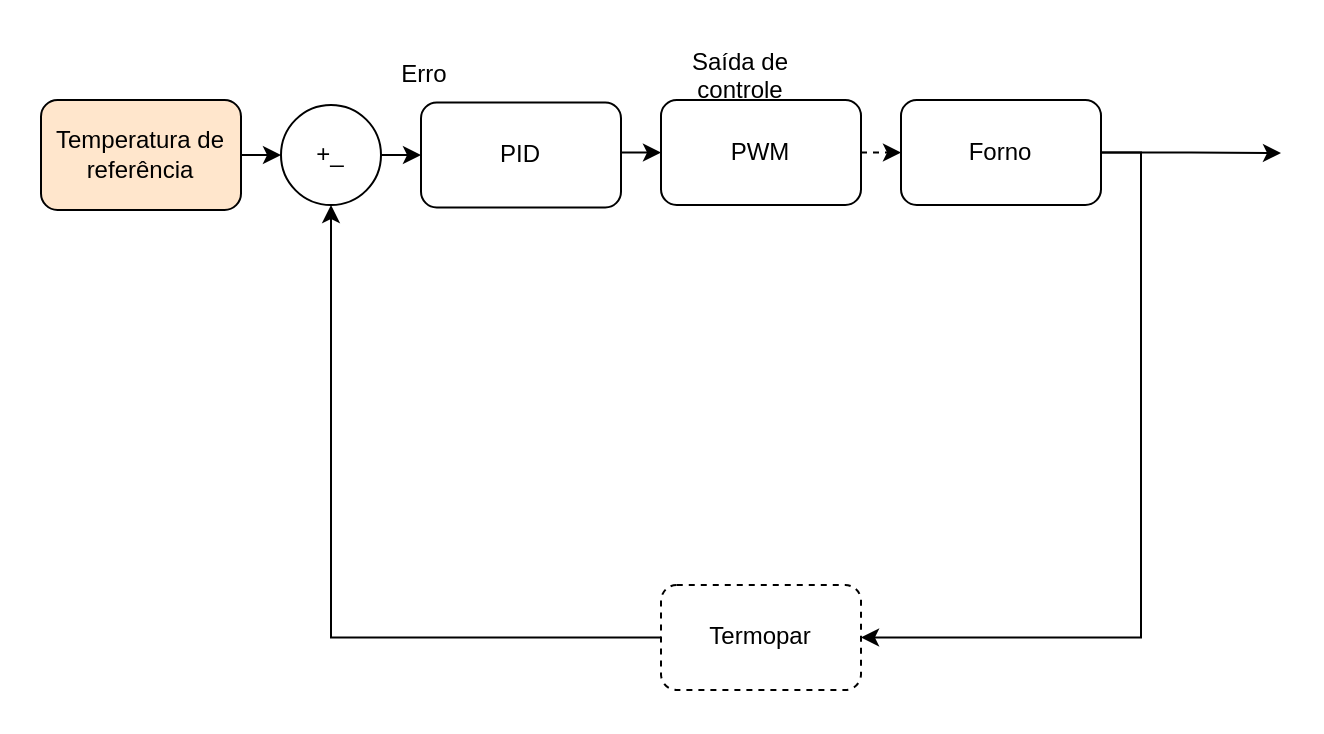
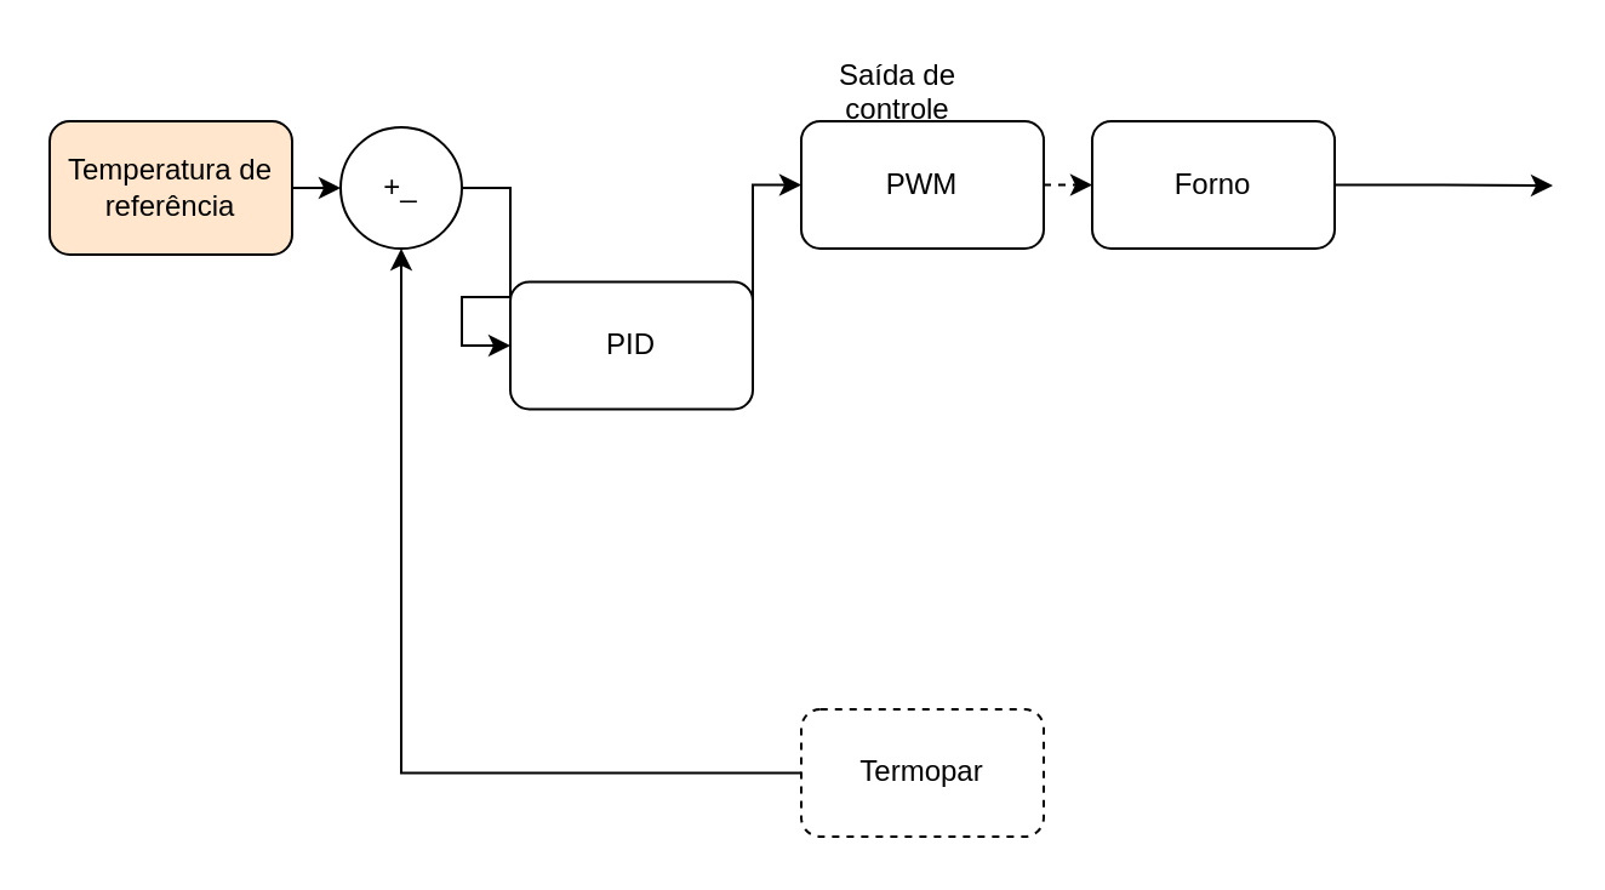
  <mxCell id="0" />
  <mxCell id="1" parent="0" />
  <mxCell id="2" style="edgeStyle=orthogonalEdgeStyle;rounded=0;orthogonalLoop=1;jettySize=auto;html=1;exitX=1;exitY=0.5;exitDx=0;exitDy=0;entryX=0;entryY=0.5;entryDx=0;entryDy=0;endArrow=classic;endFill=1;" edge="1" parent="1" source="3" target="13"><mxGeometry relative="1" as="geometry" /></mxCell>
  <mxCell id="3" value="+_" style="ellipse;whiteSpace=wrap;html=1;aspect=fixed;" vertex="1" parent="1"><mxGeometry x="140" y="52" width="50" height="50" as="geometry" /></mxCell>
  <mxCell id="4" style="edgeStyle=orthogonalEdgeStyle;rounded=0;orthogonalLoop=1;jettySize=auto;html=1;exitX=1;exitY=0.5;exitDx=0;exitDy=0;entryX=0;entryY=0.5;entryDx=0;entryDy=0;" edge="1" parent="1" source="5" target="3"><mxGeometry relative="1" as="geometry" /></mxCell>
  <mxCell id="5" value="Temperatura de referência" style="rounded=1;whiteSpace=wrap;html=1;fillColor=#ffe6cc;" vertex="1" parent="1"><mxGeometry x="20" y="49.5" width="100" height="55" as="geometry" /></mxCell>
  <mxCell id="6" style="edgeStyle=orthogonalEdgeStyle;rounded=0;orthogonalLoop=1;jettySize=auto;html=1;exitX=0;exitY=0.5;exitDx=0;exitDy=0;entryX=0.5;entryY=1;entryDx=0;entryDy=0;" edge="1" parent="1" source="7" target="3"><mxGeometry relative="1" as="geometry" /></mxCell>
  <mxCell id="7" value="Termopar" style="rounded=1;whiteSpace=wrap;html=1;dashed=1;" vertex="1" parent="1"><mxGeometry x="330" y="292" width="100" height="52.5" as="geometry" /></mxCell>
  <mxCell id="8" style="edgeStyle=orthogonalEdgeStyle;rounded=0;orthogonalLoop=1;jettySize=auto;html=1;exitX=1;exitY=0.5;exitDx=0;exitDy=0;entryX=0;entryY=0.5;entryDx=0;entryDy=0;endArrow=classic;endFill=1;dashed=1;" edge="1" parent="1" source="9" target="16"><mxGeometry relative="1" as="geometry" /></mxCell>
  <mxCell id="9" value="PWM" style="rounded=1;whiteSpace=wrap;html=1;" vertex="1" parent="1"><mxGeometry x="330" y="49.5" width="100" height="52.5" as="geometry" /></mxCell>
  <mxCell id="10" value="Saída de &#10;controle" style="text;strokeColor=none;fillColor=none;align=center;verticalAlign=middle;spacingLeft=4;spacingRight=4;overflow=hidden;points=[[0,0.5],[1,0.5]];portConstraint=eastwest;rotatable=0;" vertex="1" parent="1"><mxGeometry x="340" y="22" width="60" height="30" as="geometry" /></mxCell>
- <mxCell id="11" value="Erro" style="text;strokeColor=none;fillColor=none;align=center;verticalAlign=middle;spacingLeft=4;spacingRight=4;overflow=hidden;points=[[0,0.5],[1,0.5]];portConstraint=eastwest;rotatable=0;" vertex="1" parent="1"><mxGeometry x="182" y="20.75" width="60" height="30" as="geometry" /></mxCell>
  <mxCell id="12" style="edgeStyle=orthogonalEdgeStyle;rounded=0;orthogonalLoop=1;jettySize=auto;html=1;exitX=1;exitY=0.5;exitDx=0;exitDy=0;entryX=0;entryY=0.5;entryDx=0;entryDy=0;endArrow=classic;endFill=1;" edge="1" parent="1" source="13" target="9"><mxGeometry relative="1" as="geometry"><Array as="points"><mxPoint x="310" y="76" /></Array></mxGeometry></mxCell>
- <mxCell id="13" value="PID" style="rounded=1;whiteSpace=wrap;html=1;" vertex="1" parent="1"><mxGeometry x="210" y="50.75" width="100" height="52.5" as="geometry" /></mxCell>
+ <mxCell id="13" value="PID" style="rounded=1;whiteSpace=wrap;html=1;" vertex="1" parent="1"><mxGeometry x="210" y="115.75" width="100" height="52.5" as="geometry" /></mxCell>
  <mxCell id="14" style="edgeStyle=orthogonalEdgeStyle;rounded=0;orthogonalLoop=1;jettySize=auto;html=1;exitX=1;exitY=0.5;exitDx=0;exitDy=0;endArrow=classic;endFill=1;" edge="1" parent="1" source="16"><mxGeometry relative="1" as="geometry"><mxPoint x="640" y="76" as="targetPoint" /></mxGeometry></mxCell>
- <mxCell id="15" style="edgeStyle=orthogonalEdgeStyle;rounded=0;orthogonalLoop=1;jettySize=auto;html=1;exitX=1;exitY=0.5;exitDx=0;exitDy=0;entryX=1;entryY=0.5;entryDx=0;entryDy=0;endArrow=classic;endFill=1;" edge="1" parent="1" source="16" target="7"><mxGeometry relative="1" as="geometry" /></mxCell>
  <mxCell id="16" value="Forno" style="rounded=1;whiteSpace=wrap;html=1;" vertex="1" parent="1"><mxGeometry x="450" y="49.5" width="100" height="52.5" as="geometry" /></mxCell>
